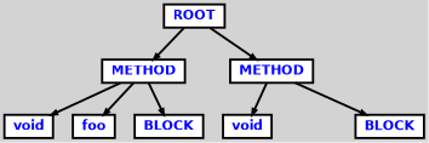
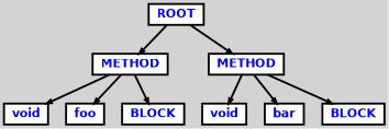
  digraph {
    bgcolor=lightgrey
    ordering=out
    ranksep=.4
    node [color=black fillcolor=white fixedsize=false fontcolor=blue fontname="Helvetica-bold" fontsize=12 shape=box style="filled, solid, bold"]
    edge [arrowsize=.5 color=black style=bold]
    n1 [height=.25 label=ROOT width=.25]
    n2 [height=.25 label=METHOD width=.25]
    n3 [height=.25 label=METHOD width=.25]
    n4 [height=.25 label=void width=.25]
    n5 [height=.25 label=foo width=.25]
    n6 [height=.25 label=BLOCK width=.25]
    n7 [height=.25 label=void width=.25]
+   n8 [height=.25 label=bar width=.25]
    n9 [height=.25 label=BLOCK width=.25]
    n1 -> n2
    n1 -> n3
    n2 -> n4
    n2 -> n5
    n2 -> n6
    n3 -> n7
+   n3 -> n8
    n3 -> n9
  }
